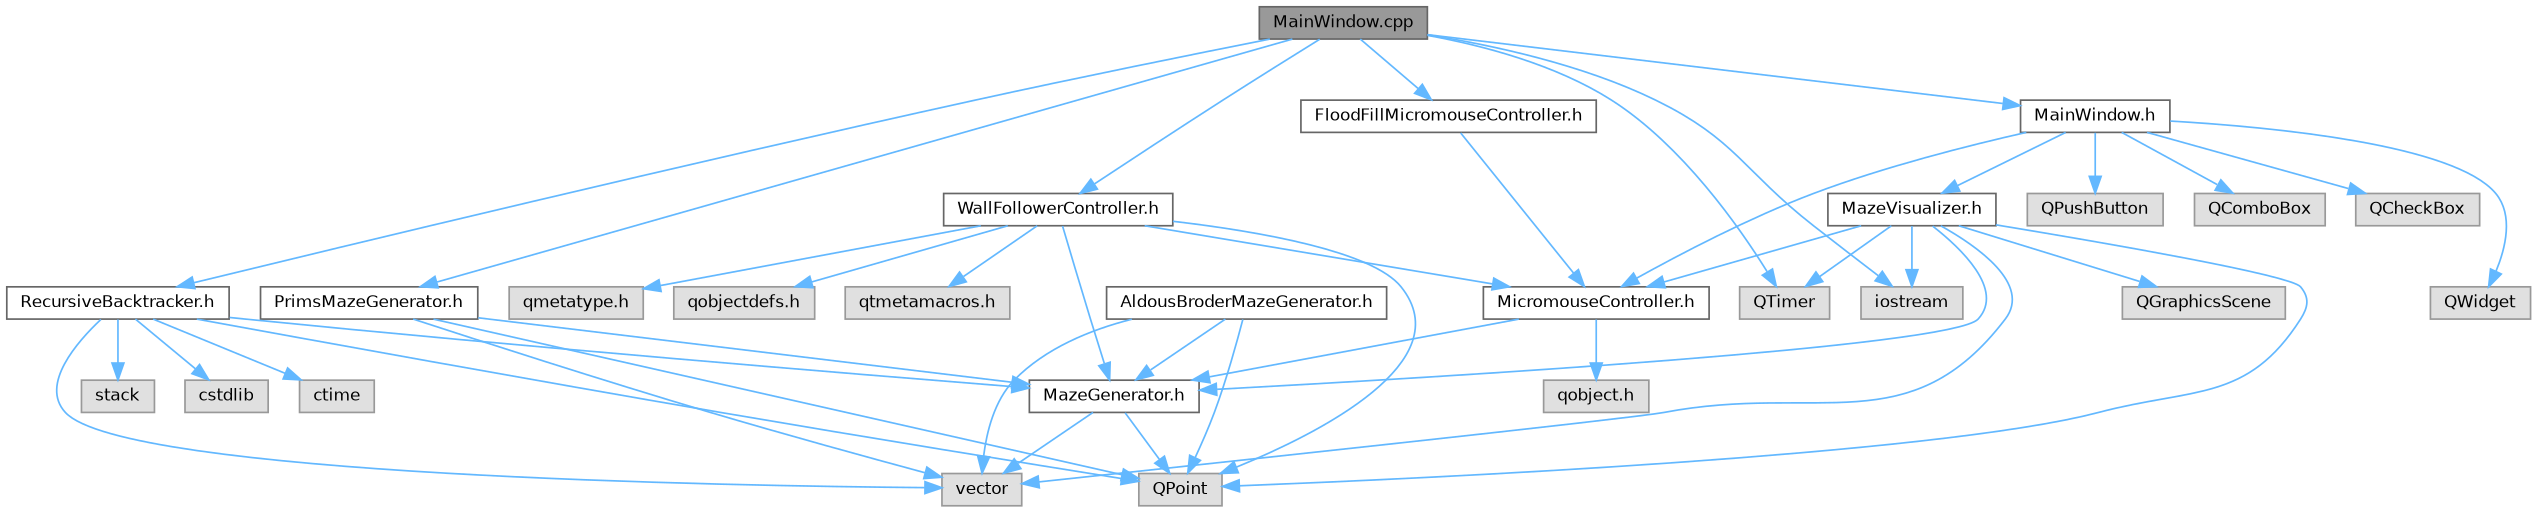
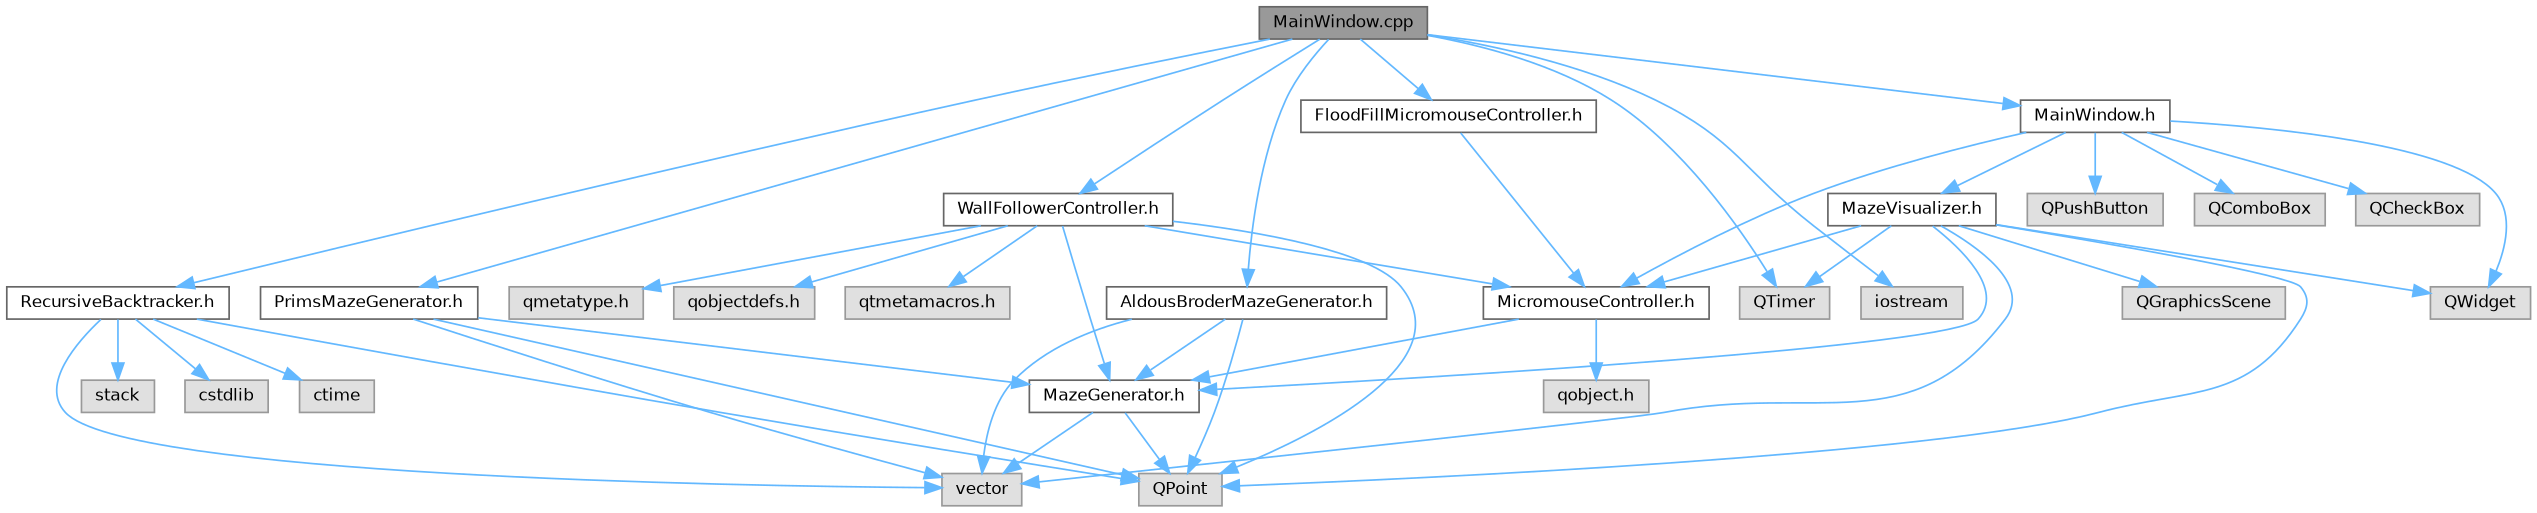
  digraph {
    node [color=grey60 fillcolor="#E0E0E0" fontname=Helvetica fontsize=10 shape=box style=filled]
    edge [color=steelblue1 fontname=Helvetica fontsize=10 labelfontname=Helvetica labelfontsize=10 style=solid]
    n1 [color=gray40 fillcolor=grey60 fontcolor=black height=0.2 label="MainWindow.cpp" width=0.4]
    n2 [color=grey40 fillcolor=white height=0.2 label="MainWindow.h" width=0.4]
    n3 [height=0.2 label=QTimer width=0.4]
    n4 [height=0.2 label=iostream width=0.4]
    n5 [color=grey40 fillcolor=white height=0.2 label="AldousBroderMazeGenerator.h" width=0.4]
    n6 [color=grey40 fillcolor=white height=0.2 label="FloodFillMicromouseController.h" width=0.4]
    n7 [color=grey40 fillcolor=white height=0.2 label="RecursiveBacktracker.h" width=0.4]
    n8 [color=grey40 fillcolor=white height=0.2 label="PrimsMazeGenerator.h" width=0.4]
    n9 [color=grey40 fillcolor=white height=0.2 label="WallFollowerController.h" width=0.4]
    n10 [height=0.2 label=QWidget width=0.4]
    n11 [color=grey40 fillcolor=white height=0.2 label="MazeVisualizer.h" width=0.4]
    n12 [color=grey40 fillcolor=white height=0.2 label="MicromouseController.h" width=0.4]
    n13 [height=0.2 label=QPushButton width=0.4]
    n14 [height=0.2 label=QComboBox width=0.4]
    n15 [height=0.2 label=QCheckBox width=0.4]
    n16 [color=grey40 fillcolor=white height=0.2 label="MazeGenerator.h" width=0.4]
    n17 [height=0.2 label=vector width=0.4]
    n18 [height=0.2 label=QPoint width=0.4]
    n19 [height=0.2 label=stack width=0.4]
    n20 [height=0.2 label=cstdlib width=0.4]
    n21 [height=0.2 label=ctime width=0.4]
    n22 [height=0.2 label="qmetatype.h" width=0.4]
    n23 [height=0.2 label="qobjectdefs.h" width=0.4]
    n24 [height=0.2 label="qtmetamacros.h" width=0.4]
    n25 [height=0.2 label=QGraphicsScene width=0.4]
    n26 [height=0.2 label="qobject.h" width=0.4]
    n1 -> n2
    n1 -> n3
    n1 -> n4
+   n1 -> n5
    n1 -> n6
    n1 -> n7
    n1 -> n8
    n1 -> n9
    n2 -> n10
    n2 -> n11
    n2 -> n12
    n2 -> n13
    n2 -> n14
    n2 -> n15
    n5 -> n16
    n5 -> n17
    n5 -> n18
    n6 -> n12
-   n7 -> n16
    n7 -> n17
    n7 -> n18
    n7 -> n19
    n7 -> n20
    n7 -> n21
    n8 -> n16
    n8 -> n17
    n8 -> n18
    n9 -> n12
    n9 -> n16
    n9 -> n18
    n9 -> n22
    n9 -> n23
    n9 -> n24
    n11 -> n3
-   n11 -> n4
+   n11 -> n10
    n11 -> n12
    n11 -> n16
    n11 -> n17
    n11 -> n18
    n11 -> n25
    n12 -> n16
    n12 -> n26
    n16 -> n17
    n16 -> n18
  }
